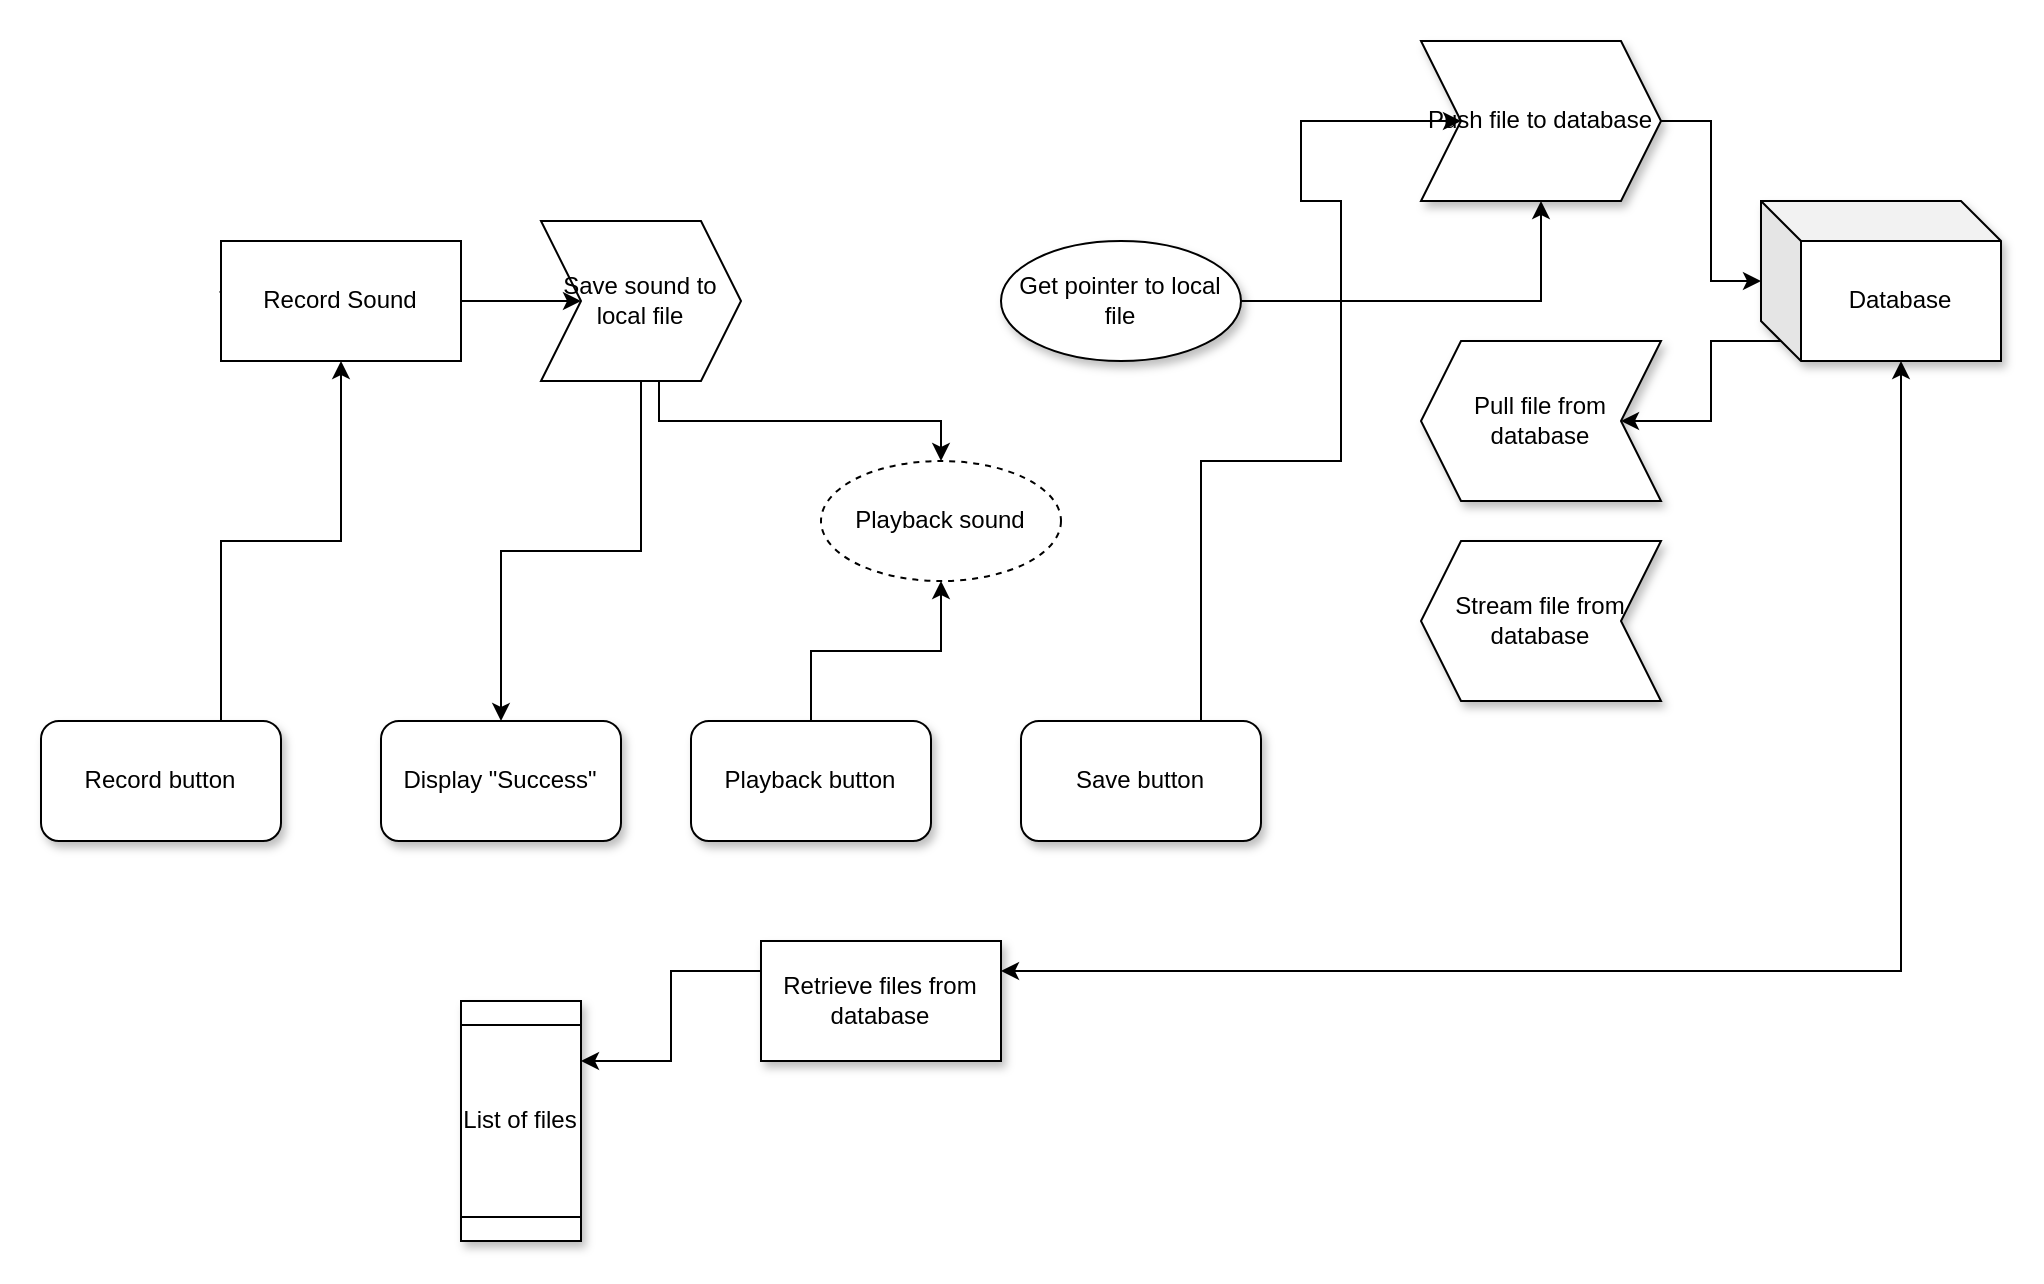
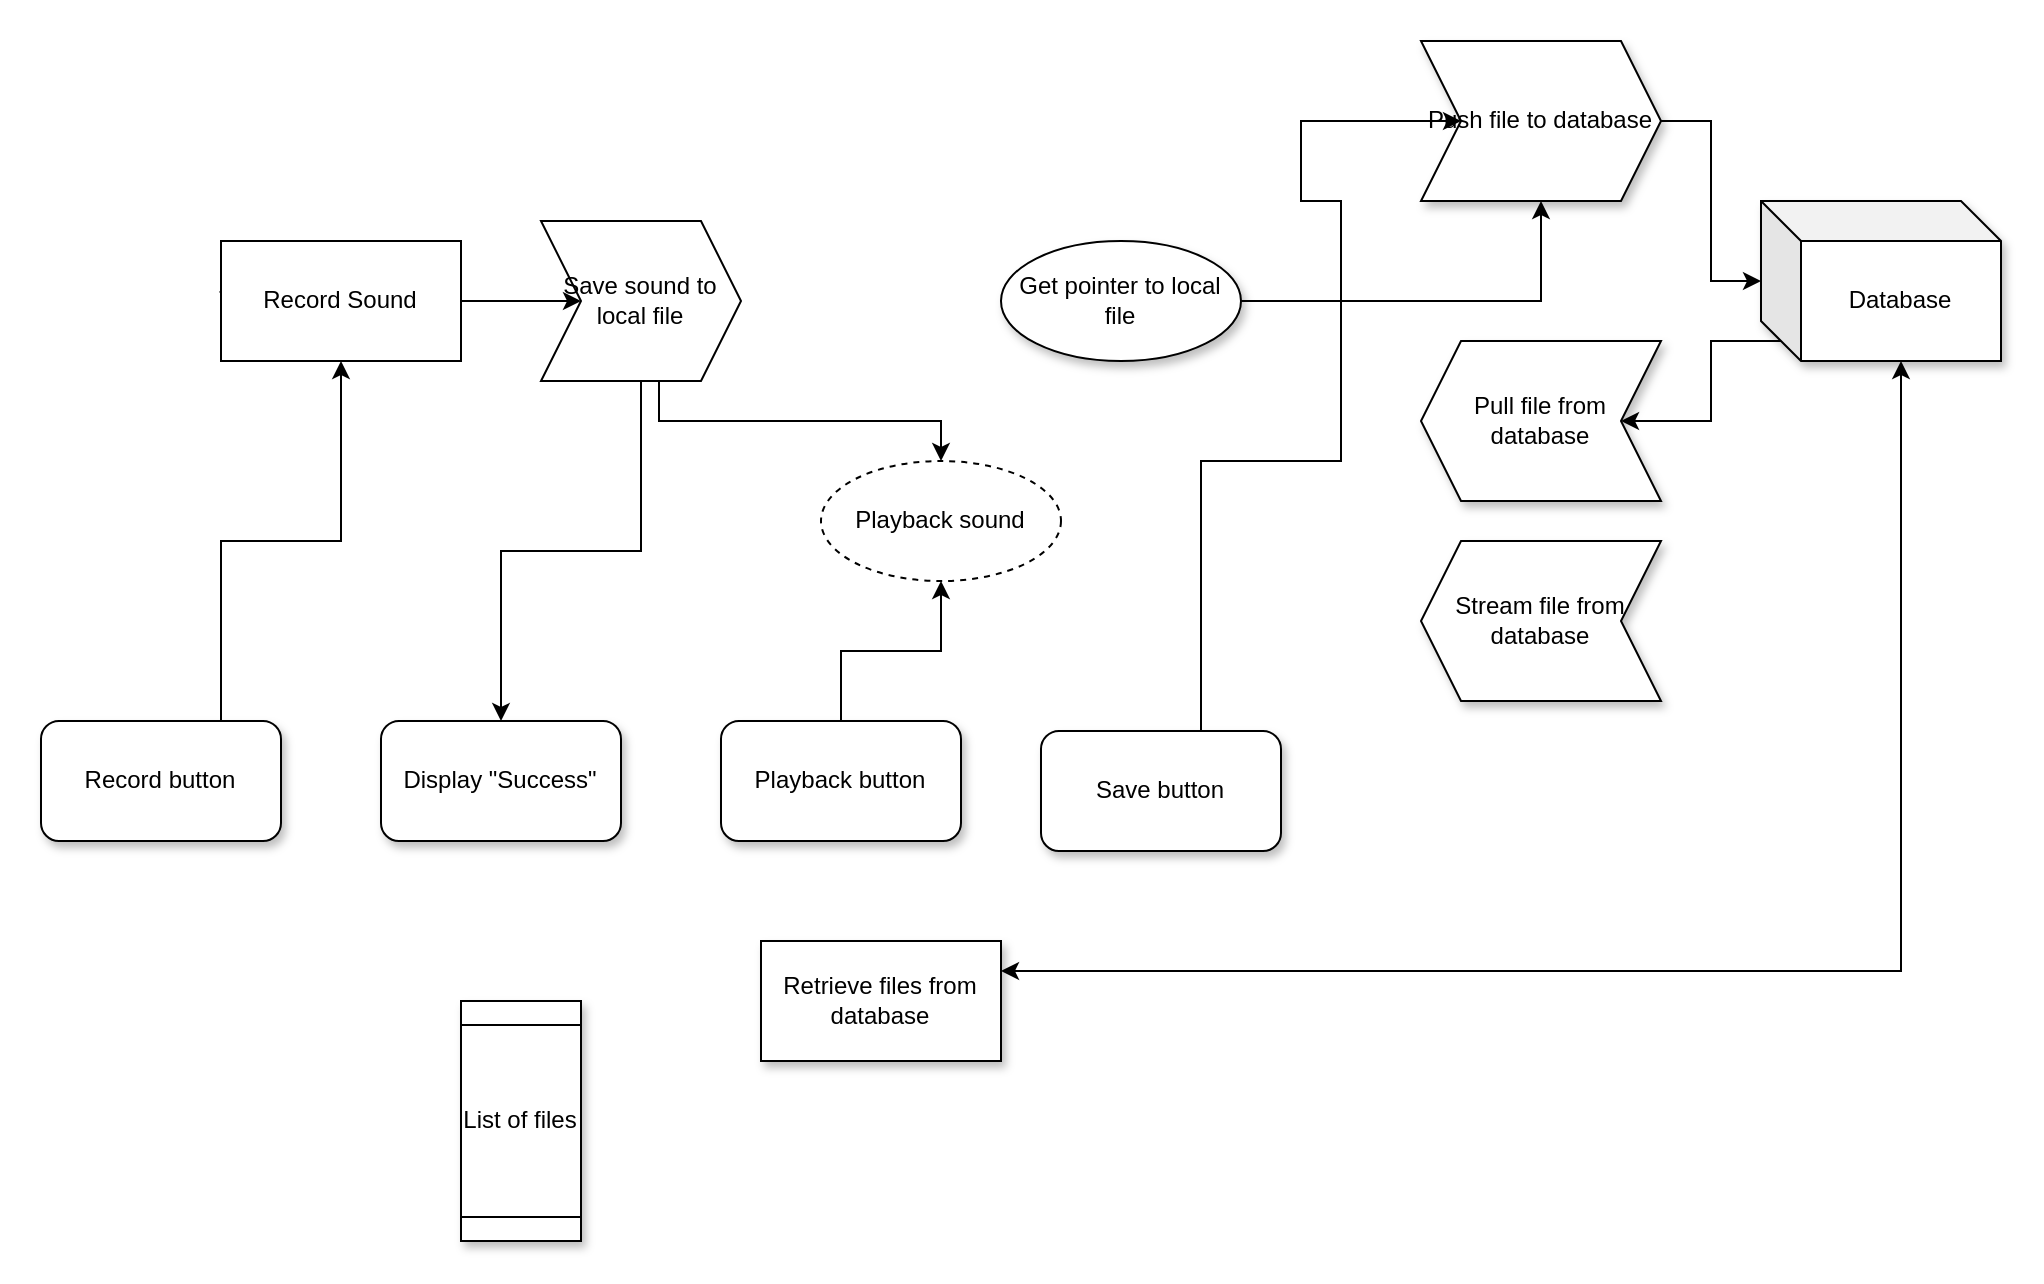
  <mxCell id="0" />
  <mxCell id="1" parent="0" />
  <mxCell id="2" value="Text" style="text;html=1;resizable=0;autosize=1;align=center;verticalAlign=middle;points=[];fillColor=none;strokeColor=none;rounded=0;" vertex="1" parent="1"><mxGeometry x="100" y="140" width="40" height="20" as="geometry" /></mxCell>
  <mxCell id="3" value="" style="edgeStyle=orthogonalEdgeStyle;rounded=0;orthogonalLoop=1;jettySize=auto;html=1;" edge="1" parent="1" source="4" target="7"><mxGeometry relative="1" as="geometry" /></mxCell>
  <mxCell id="4" value="Record Sound" style="rounded=0;whiteSpace=wrap;html=1;" vertex="1" parent="1"><mxGeometry x="110" y="120" width="120" height="60" as="geometry" /></mxCell>
  <mxCell id="5" value="" style="edgeStyle=orthogonalEdgeStyle;rounded=0;orthogonalLoop=1;jettySize=auto;html=1;exitX=0.59;exitY=1;exitDx=0;exitDy=0;exitPerimeter=0;" edge="1" parent="1" source="7" target="8"><mxGeometry relative="1" as="geometry" /></mxCell>
  <mxCell id="6" style="edgeStyle=orthogonalEdgeStyle;rounded=0;orthogonalLoop=1;jettySize=auto;html=1;exitX=0.5;exitY=1;exitDx=0;exitDy=0;" edge="1" parent="1" source="7" target="20"><mxGeometry relative="1" as="geometry" /></mxCell>
  <mxCell id="7" value="Save sound to local file" style="shape=step;perimeter=stepPerimeter;whiteSpace=wrap;html=1;fixedSize=1;rounded=0;" vertex="1" parent="1"><mxGeometry x="270" y="110" width="100" height="80" as="geometry" /></mxCell>
  <mxCell id="8" value="Playback sound" style="ellipse;whiteSpace=wrap;html=1;rounded=0;dashed=1;" vertex="1" parent="1"><mxGeometry x="410" y="230" width="120" height="60" as="geometry" /></mxCell>
  <mxCell id="9" style="edgeStyle=orthogonalEdgeStyle;rounded=0;orthogonalLoop=1;jettySize=auto;html=1;exitX=0;exitY=0.5;exitDx=0;exitDy=0;" edge="1" parent="1" source="10" target="14"><mxGeometry relative="1" as="geometry" /></mxCell>
  <mxCell id="10" value="Get pointer to local file" style="ellipse;whiteSpace=wrap;html=1;rounded=0;direction=west;shadow=1;" vertex="1" parent="1"><mxGeometry x="500" y="120" width="120" height="60" as="geometry" /></mxCell>
  <mxCell id="11" style="edgeStyle=orthogonalEdgeStyle;rounded=0;orthogonalLoop=1;jettySize=auto;html=1;exitX=0;exitY=0;exitDx=10;exitDy=70;exitPerimeter=0;" edge="1" parent="1" source="12" target="15"><mxGeometry relative="1" as="geometry" /></mxCell>
  <mxCell id="12" value="Database" style="shape=cube;whiteSpace=wrap;html=1;boundedLbl=1;backgroundOutline=1;darkOpacity=0.05;darkOpacity2=0.1;shadow=1;" vertex="1" parent="1"><mxGeometry x="880" y="100" width="120" height="80" as="geometry" /></mxCell>
  <mxCell id="13" style="edgeStyle=orthogonalEdgeStyle;rounded=0;orthogonalLoop=1;jettySize=auto;html=1;exitX=1;exitY=0.5;exitDx=0;exitDy=0;" edge="1" parent="1" source="14" target="12"><mxGeometry relative="1" as="geometry" /></mxCell>
  <mxCell id="14" value="Push file to database" style="shape=step;perimeter=stepPerimeter;whiteSpace=wrap;html=1;fixedSize=1;shadow=1;" vertex="1" parent="1"><mxGeometry x="710" y="20" width="120" height="80" as="geometry" /></mxCell>
  <mxCell id="15" value="Pull file from database" style="shape=step;perimeter=stepPerimeter;whiteSpace=wrap;html=1;fixedSize=1;shadow=1;direction=west;" vertex="1" parent="1"><mxGeometry x="710" y="170" width="120" height="80" as="geometry" /></mxCell>
  <mxCell id="16" value="&lt;span style=&quot;color: rgb(34, 34, 34); font-family: Arial, Helvetica, sans-serif; font-size: small; font-style: normal; font-variant-ligatures: normal; font-variant-caps: normal; font-weight: 400; letter-spacing: normal; orphans: 2; text-align: start; text-indent: 0px; text-transform: none; widows: 2; word-spacing: 0px; -webkit-text-stroke-width: 0px; background-color: rgb(255, 255, 255); text-decoration-thickness: initial; text-decoration-style: initial; text-decoration-color: initial; float: none; display: inline !important;&quot;&gt;210754&lt;/span&gt;" style="text;whiteSpace=wrap;html=1;" vertex="1" parent="1"><mxGeometry x="750" y="310" width="80" height="40" as="geometry" /></mxCell>
  <mxCell id="17" value="Stream file from database" style="shape=step;perimeter=stepPerimeter;whiteSpace=wrap;html=1;fixedSize=1;shadow=1;direction=west;" vertex="1" parent="1"><mxGeometry x="710" y="270" width="120" height="80" as="geometry" /></mxCell>
  <mxCell id="18" style="edgeStyle=orthogonalEdgeStyle;rounded=0;orthogonalLoop=1;jettySize=auto;html=1;exitX=0.75;exitY=0;exitDx=0;exitDy=0;entryX=0.5;entryY=1;entryDx=0;entryDy=0;" edge="1" parent="1" source="19" target="4"><mxGeometry relative="1" as="geometry" /></mxCell>
  <mxCell id="19" value="Record button" style="rounded=1;whiteSpace=wrap;html=1;shadow=1;" vertex="1" parent="1"><mxGeometry x="20" y="360" width="120" height="60" as="geometry" /></mxCell>
  <mxCell id="20" value="Display &quot;Success&quot;" style="rounded=1;whiteSpace=wrap;html=1;shadow=1;" vertex="1" parent="1"><mxGeometry x="190" y="360" width="120" height="60" as="geometry" /></mxCell>
  <mxCell id="21" style="edgeStyle=orthogonalEdgeStyle;rounded=0;orthogonalLoop=1;jettySize=auto;html=1;exitX=0.5;exitY=0;exitDx=0;exitDy=0;entryX=0.5;entryY=1;entryDx=0;entryDy=0;" edge="1" parent="1" source="22" target="8"><mxGeometry relative="1" as="geometry" /></mxCell>
- <mxCell id="22" value="Playback button" style="rounded=1;whiteSpace=wrap;html=1;shadow=1;" vertex="1" parent="1"><mxGeometry x="345" y="360" width="120" height="60" as="geometry" /></mxCell>
+ <mxCell id="22" value="Playback button" style="rounded=1;whiteSpace=wrap;html=1;shadow=1;" vertex="1" parent="1"><mxGeometry x="360" y="360" width="120" height="60" as="geometry" /></mxCell>
  <mxCell id="23" style="edgeStyle=orthogonalEdgeStyle;rounded=0;orthogonalLoop=1;jettySize=auto;html=1;exitX=0.75;exitY=0;exitDx=0;exitDy=0;entryX=0;entryY=0.5;entryDx=0;entryDy=0;" edge="1" parent="1" source="24" target="14"><mxGeometry relative="1" as="geometry"><Array as="points"><mxPoint x="600" y="230" /><mxPoint x="670" y="230" /><mxPoint x="670" y="100" /><mxPoint x="650" y="100" /><mxPoint x="650" y="60" /></Array></mxGeometry></mxCell>
- <mxCell id="24" value="Save button" style="rounded=1;whiteSpace=wrap;html=1;shadow=1;" vertex="1" parent="1"><mxGeometry x="510" y="360" width="120" height="60" as="geometry" /></mxCell>
+ <mxCell id="24" value="Save button" style="rounded=1;whiteSpace=wrap;html=1;shadow=1;" vertex="1" parent="1"><mxGeometry x="520" y="365" width="120" height="60" as="geometry" /></mxCell>
  <mxCell id="25" style="edgeStyle=orthogonalEdgeStyle;rounded=0;orthogonalLoop=1;jettySize=auto;html=1;exitX=1;exitY=0.25;exitDx=0;exitDy=0;entryX=0;entryY=0;entryDx=70;entryDy=80;entryPerimeter=0;endArrow=classic;endFill=1;startArrow=classic;startFill=1;" edge="1" parent="1" source="27" target="12"><mxGeometry relative="1" as="geometry" /></mxCell>
- <mxCell id="26" style="edgeStyle=orthogonalEdgeStyle;rounded=0;orthogonalLoop=1;jettySize=auto;html=1;exitX=0;exitY=0.25;exitDx=0;exitDy=0;entryX=0.25;entryY=0;entryDx=0;entryDy=0;" edge="1" parent="1" source="27" target="28"><mxGeometry relative="1" as="geometry" /></mxCell>
  <mxCell id="27" value="Retrieve files from database" style="rounded=0;whiteSpace=wrap;html=1;shadow=1;" vertex="1" parent="1"><mxGeometry x="380" y="470" width="120" height="60" as="geometry" /></mxCell>
  <mxCell id="28" value="List of files" style="shape=process;whiteSpace=wrap;html=1;backgroundOutline=1;shadow=1;direction=south;" vertex="1" parent="1"><mxGeometry x="230" y="500" width="60" height="120" as="geometry" /></mxCell>
